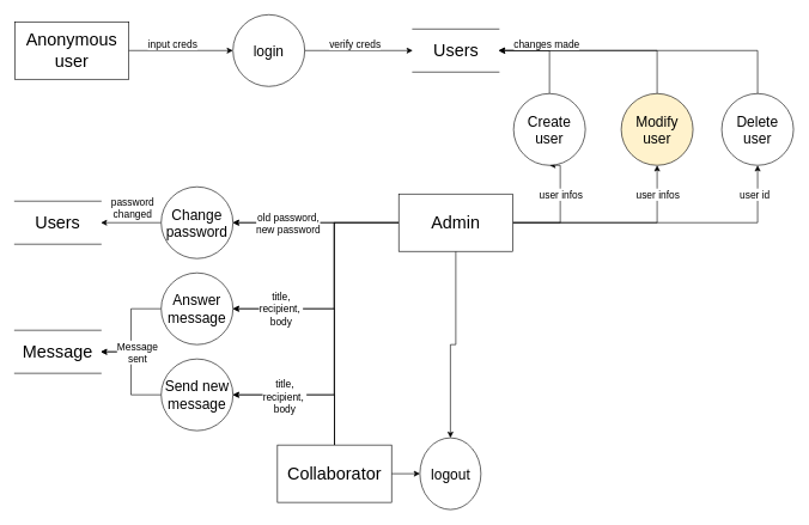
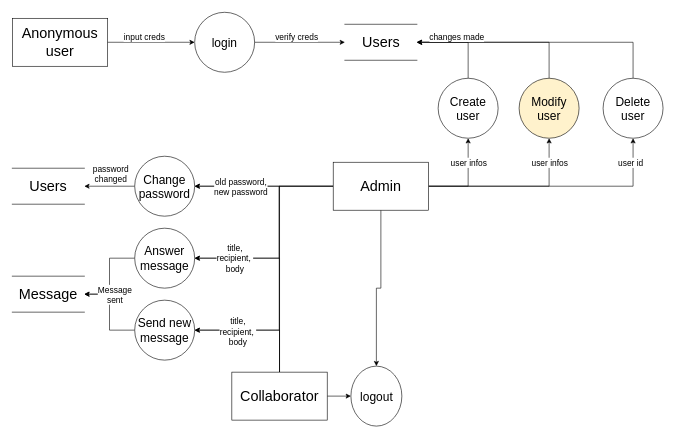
  <mxCell id="0" />
  <mxCell id="1" parent="0" />
  <mxCell id="2" style="edgeStyle=orthogonalEdgeStyle;rounded=0;orthogonalLoop=1;jettySize=auto;html=1;exitX=1;exitY=0.5;exitDx=0;exitDy=0;entryX=0;entryY=0.5;entryDx=0;entryDy=0;fontSize=14;" edge="1" parent="1" source="6" target="36"><mxGeometry relative="1" as="geometry" /></mxCell>
  <mxCell id="3" style="edgeStyle=orthogonalEdgeStyle;rounded=0;orthogonalLoop=1;jettySize=auto;html=1;exitX=0.5;exitY=0;exitDx=0;exitDy=0;entryX=1;entryY=0.5;entryDx=0;entryDy=0;fontSize=14;" edge="1" parent="1" source="6" target="33"><mxGeometry relative="1" as="geometry" /></mxCell>
  <mxCell id="4" style="edgeStyle=orthogonalEdgeStyle;rounded=0;orthogonalLoop=1;jettySize=auto;html=1;exitX=0.5;exitY=0;exitDx=0;exitDy=0;entryX=1;entryY=0.5;entryDx=0;entryDy=0;fontSize=14;" edge="1" parent="1" source="6" target="24"><mxGeometry relative="1" as="geometry" /></mxCell>
  <mxCell id="5" style="edgeStyle=orthogonalEdgeStyle;rounded=0;orthogonalLoop=1;jettySize=auto;html=1;exitX=0.5;exitY=0;exitDx=0;exitDy=0;entryX=1;entryY=0.5;entryDx=0;entryDy=0;fontSize=14;" edge="1" parent="1" source="6" target="21"><mxGeometry relative="1" as="geometry" /></mxCell>
  <mxCell id="6" value="&lt;font style=&quot;font-size: 24px&quot;&gt;Collaborator&lt;/font&gt;" style="rounded=0;whiteSpace=wrap;html=1;" vertex="1" parent="1"><mxGeometry x="386" y="620" width="159" height="80" as="geometry" /></mxCell>
  <mxCell id="7" style="edgeStyle=orthogonalEdgeStyle;rounded=0;orthogonalLoop=1;jettySize=auto;html=1;exitX=0.5;exitY=1;exitDx=0;exitDy=0;entryX=0.5;entryY=0;entryDx=0;entryDy=0;fontSize=14;" edge="1" parent="1" source="19" target="36"><mxGeometry relative="1" as="geometry" /></mxCell>
  <mxCell id="8" style="edgeStyle=orthogonalEdgeStyle;rounded=0;orthogonalLoop=1;jettySize=auto;html=1;exitX=0;exitY=0.5;exitDx=0;exitDy=0;entryX=1;entryY=0.5;entryDx=0;entryDy=0;fontSize=14;" edge="1" parent="1" source="19" target="33"><mxGeometry relative="1" as="geometry" /></mxCell>
  <mxCell id="9" value="old password,&lt;br&gt;new password" style="edgeLabel;html=1;align=center;verticalAlign=middle;resizable=0;points=[];fontSize=14;" vertex="1" connectable="0" parent="8"><mxGeometry x="0.273" y="2" relative="1" as="geometry"><mxPoint x="-8" y="-2" as="offset" /></mxGeometry></mxCell>
  <mxCell id="10" style="edgeStyle=orthogonalEdgeStyle;rounded=0;orthogonalLoop=1;jettySize=auto;html=1;exitX=0;exitY=0.5;exitDx=0;exitDy=0;entryX=1;entryY=0.5;entryDx=0;entryDy=0;fontSize=14;" edge="1" parent="1" source="19" target="24"><mxGeometry relative="1" as="geometry"><Array as="points"><mxPoint x="465" y="310" /><mxPoint x="465" y="430" /></Array></mxGeometry></mxCell>
  <mxCell id="11" value="title,&lt;br&gt;recipient,&amp;nbsp;&lt;br&gt;body" style="edgeLabel;html=1;align=center;verticalAlign=middle;resizable=0;points=[];fontSize=14;" vertex="1" connectable="0" parent="10"><mxGeometry x="0.687" relative="1" as="geometry"><mxPoint x="11" as="offset" /></mxGeometry></mxCell>
  <mxCell id="12" style="edgeStyle=orthogonalEdgeStyle;rounded=0;orthogonalLoop=1;jettySize=auto;html=1;exitX=0;exitY=0.5;exitDx=0;exitDy=0;entryX=1;entryY=0.5;entryDx=0;entryDy=0;fontSize=14;" edge="1" parent="1" source="19" target="21"><mxGeometry relative="1" as="geometry"><Array as="points"><mxPoint x="465" y="310" /><mxPoint x="465" y="550" /></Array></mxGeometry></mxCell>
  <mxCell id="13" style="edgeStyle=orthogonalEdgeStyle;rounded=0;orthogonalLoop=1;jettySize=auto;html=1;exitX=1;exitY=0.5;exitDx=0;exitDy=0;entryX=0.5;entryY=1;entryDx=0;entryDy=0;fontSize=14;" edge="1" parent="1" source="19" target="26"><mxGeometry relative="1" as="geometry"><Array as="points"><mxPoint x="780" y="310" /></Array></mxGeometry></mxCell>
  <mxCell id="14" style="edgeStyle=orthogonalEdgeStyle;rounded=0;orthogonalLoop=1;jettySize=auto;html=1;exitX=1;exitY=0.5;exitDx=0;exitDy=0;entryX=0.5;entryY=1;entryDx=0;entryDy=0;fontSize=14;" edge="1" parent="1" source="19" target="28"><mxGeometry relative="1" as="geometry" /></mxCell>
  <mxCell id="15" value="user infos" style="edgeLabel;html=1;align=center;verticalAlign=middle;resizable=0;points=[];fontSize=14;" vertex="1" connectable="0" parent="14"><mxGeometry x="0.637" y="1" relative="1" as="geometry"><mxPoint x="1" y="-11" as="offset" /></mxGeometry></mxCell>
  <mxCell id="16" style="edgeStyle=orthogonalEdgeStyle;rounded=0;orthogonalLoop=1;jettySize=auto;html=1;exitX=1;exitY=0.5;exitDx=0;exitDy=0;entryX=0.5;entryY=1;entryDx=0;entryDy=0;fontSize=14;" edge="1" parent="1" source="19" target="31"><mxGeometry relative="1" as="geometry" /></mxCell>
  <mxCell id="17" value="user infos" style="edgeLabel;html=1;align=center;verticalAlign=middle;resizable=0;points=[];fontSize=14;" vertex="1" connectable="0" parent="16"><mxGeometry x="-0.82" y="1" relative="1" as="geometry"><mxPoint x="28" y="-39" as="offset" /></mxGeometry></mxCell>
  <mxCell id="18" value="user id" style="edgeLabel;html=1;align=center;verticalAlign=middle;resizable=0;points=[];fontSize=14;" vertex="1" connectable="0" parent="16"><mxGeometry x="0.725" y="-5" relative="1" as="geometry"><mxPoint x="-10" y="-18" as="offset" /></mxGeometry></mxCell>
  <mxCell id="19" value="&lt;font style=&quot;font-size: 24px&quot;&gt;Admin&lt;/font&gt;" style="rounded=0;whiteSpace=wrap;html=1;" vertex="1" parent="1"><mxGeometry x="555" y="270" width="159" height="80" as="geometry" /></mxCell>
  <mxCell id="20" style="edgeStyle=orthogonalEdgeStyle;rounded=0;orthogonalLoop=1;jettySize=auto;html=1;exitX=0;exitY=0.5;exitDx=0;exitDy=0;entryX=1;entryY=0.5;entryDx=0;entryDy=0;fontSize=14;" edge="1" parent="1" source="21" target="42"><mxGeometry relative="1" as="geometry" /></mxCell>
  <mxCell id="21" value="&lt;font style=&quot;font-size: 20px&quot;&gt;Send new message&lt;/font&gt;" style="ellipse;whiteSpace=wrap;html=1;aspect=fixed;" vertex="1" parent="1"><mxGeometry x="224" y="500" width="100" height="100" as="geometry" /></mxCell>
  <mxCell id="22" style="edgeStyle=orthogonalEdgeStyle;rounded=0;orthogonalLoop=1;jettySize=auto;html=1;exitX=0;exitY=0.5;exitDx=0;exitDy=0;entryX=1;entryY=0.5;entryDx=0;entryDy=0;fontSize=14;" edge="1" parent="1" source="24" target="42"><mxGeometry relative="1" as="geometry" /></mxCell>
  <mxCell id="23" value="Message&lt;br&gt;sent" style="edgeLabel;html=1;align=center;verticalAlign=middle;resizable=0;points=[];fontSize=14;" vertex="1" connectable="0" parent="22"><mxGeometry x="0.208" y="-1" relative="1" as="geometry"><mxPoint x="9" y="15" as="offset" /></mxGeometry></mxCell>
  <mxCell id="24" value="&lt;font style=&quot;font-size: 20px&quot;&gt;Answer message&lt;/font&gt;" style="ellipse;whiteSpace=wrap;html=1;aspect=fixed;" vertex="1" parent="1"><mxGeometry x="224" y="380" width="100" height="100" as="geometry" /></mxCell>
  <mxCell id="25" style="edgeStyle=orthogonalEdgeStyle;rounded=0;orthogonalLoop=1;jettySize=auto;html=1;exitX=0.5;exitY=0;exitDx=0;exitDy=0;entryX=1;entryY=0.5;entryDx=0;entryDy=0;fontSize=14;" edge="1" parent="1" source="26" target="39"><mxGeometry relative="1" as="geometry" /></mxCell>
- <mxCell id="26" value="&lt;font style=&quot;font-size: 20px&quot;&gt;Create user&lt;/font&gt;" style="ellipse;whiteSpace=wrap;html=1;aspect=fixed;" vertex="1" parent="1"><mxGeometry x="715" y="130" width="100" height="100" as="geometry" /></mxCell>
+ <mxCell id="26" value="&lt;font style=&quot;font-size: 20px&quot;&gt;Create user&lt;/font&gt;" style="ellipse;whiteSpace=wrap;html=1;aspect=fixed;" vertex="1" parent="1"><mxGeometry x="730" y="130" width="100" height="100" as="geometry" /></mxCell>
  <mxCell id="27" style="edgeStyle=orthogonalEdgeStyle;rounded=0;orthogonalLoop=1;jettySize=auto;html=1;exitX=0.5;exitY=0;exitDx=0;exitDy=0;entryX=1;entryY=0.5;entryDx=0;entryDy=0;fontSize=14;" edge="1" parent="1" source="28" target="39"><mxGeometry relative="1" as="geometry" /></mxCell>
  <mxCell id="28" value="&lt;font style=&quot;font-size: 20px&quot;&gt;Modify user&lt;/font&gt;" style="ellipse;whiteSpace=wrap;html=1;aspect=fixed;fillColor=#fff2cc;" vertex="1" parent="1"><mxGeometry x="865" y="130" width="100" height="100" as="geometry" /></mxCell>
  <mxCell id="29" style="edgeStyle=orthogonalEdgeStyle;rounded=0;orthogonalLoop=1;jettySize=auto;html=1;exitX=0.5;exitY=0;exitDx=0;exitDy=0;entryX=1;entryY=0.5;entryDx=0;entryDy=0;fontSize=14;" edge="1" parent="1" source="31" target="39"><mxGeometry relative="1" as="geometry" /></mxCell>
  <mxCell id="30" value="changes made" style="edgeLabel;html=1;align=center;verticalAlign=middle;resizable=0;points=[];fontSize=14;" vertex="1" connectable="0" parent="29"><mxGeometry x="0.75" y="-4" relative="1" as="geometry"><mxPoint x="13" y="-6" as="offset" /></mxGeometry></mxCell>
  <mxCell id="31" value="&lt;font style=&quot;font-size: 20px&quot;&gt;Delete user&lt;/font&gt;" style="ellipse;whiteSpace=wrap;html=1;aspect=fixed;" vertex="1" parent="1"><mxGeometry x="1005" y="130" width="100" height="100" as="geometry" /></mxCell>
  <mxCell id="32" style="edgeStyle=orthogonalEdgeStyle;rounded=0;orthogonalLoop=1;jettySize=auto;html=1;exitX=0;exitY=0.5;exitDx=0;exitDy=0;entryX=1;entryY=0.5;entryDx=0;entryDy=0;fontSize=14;" edge="1" parent="1" source="33" target="43"><mxGeometry relative="1" as="geometry" /></mxCell>
  <mxCell id="33" value="&lt;font style=&quot;font-size: 20px&quot;&gt;Change password&lt;/font&gt;" style="ellipse;whiteSpace=wrap;html=1;aspect=fixed;" vertex="1" parent="1"><mxGeometry x="224" y="260" width="100" height="100" as="geometry" /></mxCell>
  <mxCell id="34" value="&lt;font style=&quot;font-size: 24px&quot;&gt;Anonymous user&lt;/font&gt;" style="rounded=0;whiteSpace=wrap;html=1;" vertex="1" parent="1"><mxGeometry y="30" width="159" height="80" as="geometry" x="20" /></mxCell>
  <mxCell id="35" value="&lt;span style=&quot;font-size: 20px&quot;&gt;login&lt;/span&gt;" style="ellipse;whiteSpace=wrap;html=1;aspect=fixed;" vertex="1" parent="1"><mxGeometry x="324" y="20" width="100" height="100" as="geometry" /></mxCell>
  <mxCell id="36" value="&lt;span style=&quot;font-size: 20px&quot;&gt;logout&lt;/span&gt;" style="ellipse;whiteSpace=wrap;html=1;aspect=fixed;" vertex="1" parent="1"><mxGeometry x="584.5" y="610" width="85" height="100" as="geometry" /></mxCell>
  <mxCell id="37" value="" style="endArrow=classic;html=1;entryX=0;entryY=0.5;entryDx=0;entryDy=0;exitX=1;exitY=0.5;exitDx=0;exitDy=0;" edge="1" parent="1" source="34" target="35"><mxGeometry width="50" height="50" relative="1" as="geometry"><mxPoint x="540" y="320" as="sourcePoint" /><mxPoint x="590" y="270" as="targetPoint" /></mxGeometry></mxCell>
  <mxCell id="38" value="input creds" style="edgeLabel;html=1;align=center;verticalAlign=middle;resizable=0;points=[];fontSize=14;" vertex="1" connectable="0" parent="37"><mxGeometry x="-0.223" y="1" relative="1" as="geometry"><mxPoint x="4" y="-9" as="offset" /></mxGeometry></mxCell>
  <mxCell id="39" value="&lt;font style=&quot;font-size: 24px&quot;&gt;Users&lt;/font&gt;" style="shape=partialRectangle;whiteSpace=wrap;html=1;left=0;right=0;fillColor=none;" vertex="1" parent="1"><mxGeometry x="574.5" y="40" width="120" height="60" as="geometry" /></mxCell>
  <mxCell id="40" value="" style="endArrow=classic;html=1;exitX=1;exitY=0.5;exitDx=0;exitDy=0;entryX=0;entryY=0.5;entryDx=0;entryDy=0;" edge="1" parent="1" source="35" target="39"><mxGeometry width="50" height="50" relative="1" as="geometry"><mxPoint x="540" y="310" as="sourcePoint" /><mxPoint x="510" y="70" as="targetPoint" /></mxGeometry></mxCell>
  <mxCell id="41" value="verify creds" style="edgeLabel;html=1;align=center;verticalAlign=middle;resizable=0;points=[];fontSize=14;" vertex="1" connectable="0" parent="40"><mxGeometry x="-0.26" y="-1" relative="1" as="geometry"><mxPoint x="13" y="-11" as="offset" /></mxGeometry></mxCell>
  <mxCell id="42" value="&lt;font style=&quot;font-size: 24px&quot;&gt;Message&lt;/font&gt;" style="shape=partialRectangle;whiteSpace=wrap;html=1;left=0;right=0;fillColor=none;" vertex="1" parent="1"><mxGeometry y="460" width="120" height="60" as="geometry" x="20" /></mxCell>
  <mxCell id="43" value="&lt;font style=&quot;font-size: 24px&quot;&gt;Users&lt;/font&gt;" style="shape=partialRectangle;whiteSpace=wrap;html=1;left=0;right=0;fillColor=none;" vertex="1" parent="1"><mxGeometry y="280" width="120" height="60" as="geometry" x="20" /></mxCell>
  <mxCell id="44" value="title,&lt;br&gt;recipient,&amp;nbsp;&lt;br&gt;body" style="edgeLabel;html=1;align=center;verticalAlign=middle;resizable=0;points=[];fontSize=14;" vertex="1" connectable="0" parent="1"><mxGeometry x="400" y="450" as="geometry"><mxPoint x="-5" y="102" as="offset" /></mxGeometry></mxCell>
  <mxCell id="45" value="password &lt;br&gt;changed" style="text;html=1;align=center;verticalAlign=middle;resizable=0;points=[];autosize=1;fontSize=14;" vertex="1" parent="1"><mxGeometry x="144" y="270" width="80" height="40" as="geometry" /></mxCell>
